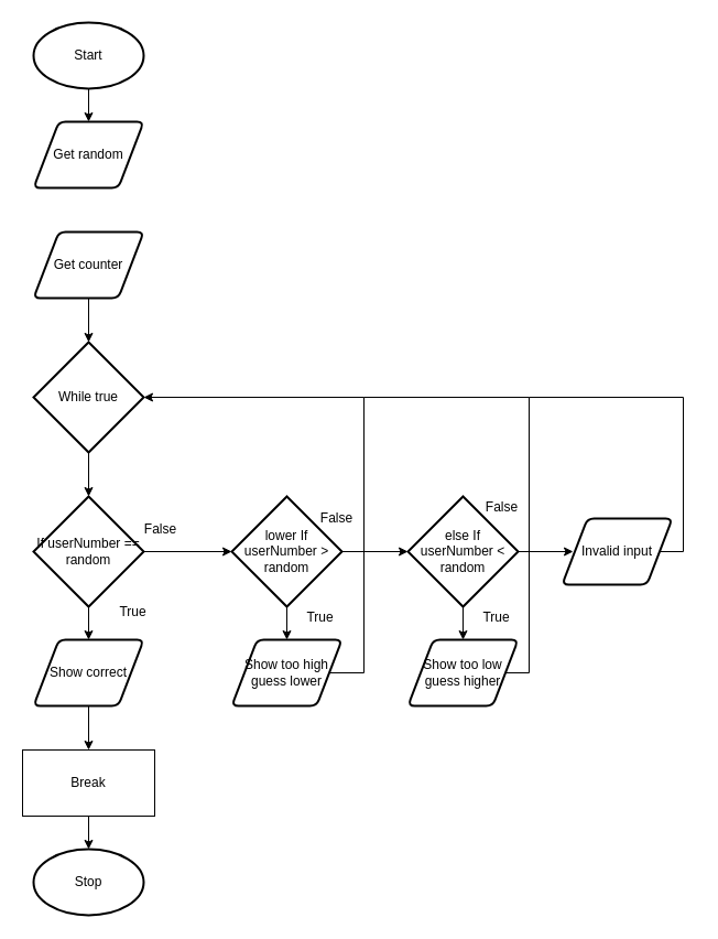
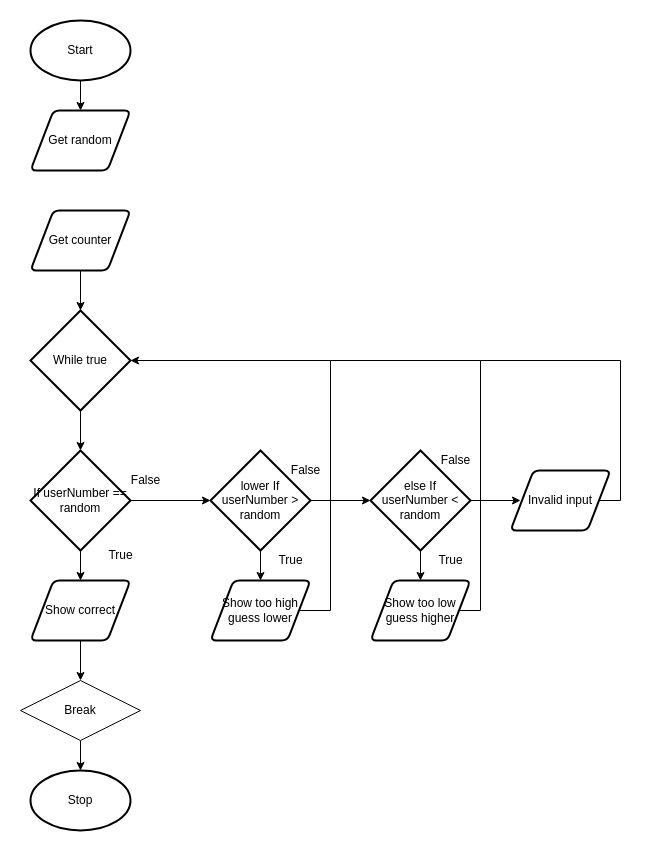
  <mxCell id="0" />
  <mxCell id="1" parent="0" />
  <mxCell id="2" style="edgeStyle=none;html=1;" parent="1" source="3" target="4" edge="1"><mxGeometry relative="1" as="geometry"><mxPoint x="80" y="130" as="targetPoint" /></mxGeometry></mxCell>
  <mxCell id="3" value="Start" style="strokeWidth=2;html=1;shape=mxgraph.flowchart.start_1;whiteSpace=wrap;" parent="1" vertex="1"><mxGeometry x="30" y="20" width="100" height="60" as="geometry" /></mxCell>
  <mxCell id="4" value="Get random" style="shape=parallelogram;html=1;strokeWidth=2;perimeter=parallelogramPerimeter;whiteSpace=wrap;rounded=1;arcSize=12;size=0.23;" parent="1" vertex="1"><mxGeometry x="30" y="110" width="100" height="60" as="geometry" /></mxCell>
  <mxCell id="5" style="edgeStyle=none;html=1;" parent="1" source="6" target="8" edge="1"><mxGeometry relative="1" as="geometry"><mxPoint x="80" y="310" as="targetPoint" /></mxGeometry></mxCell>
  <mxCell id="6" value="Get counter" style="shape=parallelogram;html=1;strokeWidth=2;perimeter=parallelogramPerimeter;whiteSpace=wrap;rounded=1;arcSize=12;size=0.23;" parent="1" vertex="1"><mxGeometry x="30" y="210" width="100" height="60" as="geometry" /></mxCell>
  <mxCell id="7" style="edgeStyle=none;html=1;" parent="1" source="8" edge="1"><mxGeometry relative="1" as="geometry"><mxPoint x="80" y="450" as="targetPoint" /></mxGeometry></mxCell>
  <mxCell id="8" value="While true" style="strokeWidth=2;html=1;shape=mxgraph.flowchart.decision;whiteSpace=wrap;" parent="1" vertex="1"><mxGeometry x="30" y="310" width="100" height="100" as="geometry" /></mxCell>
  <mxCell id="9" style="edgeStyle=none;html=1;" parent="1" source="11" target="13" edge="1"><mxGeometry relative="1" as="geometry"><mxPoint x="80" y="600" as="targetPoint" /></mxGeometry></mxCell>
  <mxCell id="10" style="edgeStyle=none;html=1;" parent="1" source="11" edge="1"><mxGeometry relative="1" as="geometry"><mxPoint x="210" y="500" as="targetPoint" /></mxGeometry></mxCell>
  <mxCell id="11" value="If userNumber == random" style="strokeWidth=2;html=1;shape=mxgraph.flowchart.decision;whiteSpace=wrap;" parent="1" vertex="1"><mxGeometry x="30" y="450" width="100" height="100" as="geometry" /></mxCell>
  <mxCell id="12" style="edgeStyle=none;html=1;" parent="1" source="13" target="15" edge="1"><mxGeometry relative="1" as="geometry"><mxPoint x="80" y="690" as="targetPoint" /></mxGeometry></mxCell>
  <mxCell id="13" value="Show correct" style="shape=parallelogram;html=1;strokeWidth=2;perimeter=parallelogramPerimeter;whiteSpace=wrap;rounded=1;arcSize=12;size=0.23;" parent="1" vertex="1"><mxGeometry x="30" y="580" width="100" height="60" as="geometry" /></mxCell>
  <mxCell id="14" style="edgeStyle=none;html=1;" parent="1" source="15" edge="1"><mxGeometry relative="1" as="geometry"><mxPoint x="80" y="770" as="targetPoint" /></mxGeometry></mxCell>
- <mxCell id="15" value="Break" style="rounded=0;whiteSpace=wrap;html=1;" parent="1" vertex="1"><mxGeometry x="20" y="680" width="120" height="60" as="geometry" /></mxCell>
+ <mxCell id="15" value="Break" style="rhombus;whiteSpace=wrap;html=1;" parent="1" vertex="1"><mxGeometry x="20" y="680" width="120" height="60" as="geometry" /></mxCell>
  <mxCell id="16" value="Stop" style="strokeWidth=2;html=1;shape=mxgraph.flowchart.start_1;whiteSpace=wrap;" parent="1" vertex="1"><mxGeometry x="30" y="770" width="100" height="60" as="geometry" /></mxCell>
  <mxCell id="17" style="edgeStyle=none;html=1;entryX=0.5;entryY=0;entryDx=0;entryDy=0;" parent="1" source="19" target="21" edge="1"><mxGeometry relative="1" as="geometry"><mxPoint x="260" y="590" as="targetPoint" /></mxGeometry></mxCell>
  <mxCell id="18" style="edgeStyle=none;html=1;" parent="1" source="19" edge="1"><mxGeometry relative="1" as="geometry"><mxPoint x="370" y="500" as="targetPoint" /></mxGeometry></mxCell>
  <mxCell id="19" value="lower If userNumber &amp;gt; random" style="strokeWidth=2;html=1;shape=mxgraph.flowchart.decision;whiteSpace=wrap;" parent="1" vertex="1"><mxGeometry x="210" y="450" width="100" height="100" as="geometry" /></mxCell>
  <mxCell id="20" style="edgeStyle=elbowEdgeStyle;html=1;entryX=1;entryY=0.5;entryDx=0;entryDy=0;entryPerimeter=0;rounded=0;" parent="1" source="21" target="8" edge="1"><mxGeometry relative="1" as="geometry"><Array as="points"><mxPoint x="330" y="530" /></Array></mxGeometry></mxCell>
  <mxCell id="21" value="Show too high guess lower" style="shape=parallelogram;html=1;strokeWidth=2;perimeter=parallelogramPerimeter;whiteSpace=wrap;rounded=1;arcSize=12;size=0.23;" parent="1" vertex="1"><mxGeometry x="210" y="580" width="100" height="60" as="geometry" /></mxCell>
  <mxCell id="22" style="edgeStyle=none;html=1;entryX=0.5;entryY=0;entryDx=0;entryDy=0;" parent="1" source="24" target="25" edge="1"><mxGeometry relative="1" as="geometry"><mxPoint x="420" y="590" as="targetPoint" /></mxGeometry></mxCell>
  <mxCell id="23" style="edgeStyle=none;html=1;" parent="1" source="24" edge="1"><mxGeometry relative="1" as="geometry"><mxPoint x="520" y="500" as="targetPoint" /></mxGeometry></mxCell>
  <mxCell id="24" value="else If userNumber &amp;lt; random" style="strokeWidth=2;html=1;shape=mxgraph.flowchart.decision;whiteSpace=wrap;" parent="1" vertex="1"><mxGeometry x="370" y="450" width="100" height="100" as="geometry" /></mxCell>
  <mxCell id="25" value="Show too low guess higher" style="shape=parallelogram;html=1;strokeWidth=2;perimeter=parallelogramPerimeter;whiteSpace=wrap;rounded=1;arcSize=12;size=0.23;" parent="1" vertex="1"><mxGeometry x="370" y="580" width="100" height="60" as="geometry" /></mxCell>
  <mxCell id="26" value="Invalid input" style="shape=parallelogram;html=1;strokeWidth=2;perimeter=parallelogramPerimeter;whiteSpace=wrap;rounded=1;arcSize=12;size=0.23;" parent="1" vertex="1"><mxGeometry x="510" y="470" width="100" height="60" as="geometry" /></mxCell>
  <mxCell id="27" value="" style="endArrow=none;html=1;rounded=0;exitX=1;exitY=0.5;exitDx=0;exitDy=0;edgeStyle=elbowEdgeStyle;" parent="1" source="25" edge="1"><mxGeometry width="50" height="50" relative="1" as="geometry"><mxPoint x="260" y="500" as="sourcePoint" /><mxPoint x="330" y="360" as="targetPoint" /><Array as="points"><mxPoint x="480" y="510" /></Array></mxGeometry></mxCell>
  <mxCell id="28" value="" style="endArrow=none;html=1;rounded=0;exitX=1;exitY=0.5;exitDx=0;exitDy=0;edgeStyle=elbowEdgeStyle;" parent="1" source="26" edge="1"><mxGeometry width="50" height="50" relative="1" as="geometry"><mxPoint x="608.5" y="500" as="sourcePoint" /><mxPoint x="480" y="360" as="targetPoint" /><Array as="points"><mxPoint x="620" y="440" /><mxPoint x="630" y="400" /></Array></mxGeometry></mxCell>
  <mxCell id="29" value="True" style="text;html=1;align=center;verticalAlign=middle;resizable=0;points=[];autosize=1;strokeColor=none;fillColor=none;" vertex="1" parent="1"><mxGeometry x="100" y="545" width="40" height="20" as="geometry" /></mxCell>
  <mxCell id="30" value="False" style="text;html=1;align=center;verticalAlign=middle;resizable=0;points=[];autosize=1;strokeColor=none;fillColor=none;" vertex="1" parent="1"><mxGeometry x="280" y="460" width="50" height="20" as="geometry" /></mxCell>
  <mxCell id="31" value="True" style="text;html=1;align=center;verticalAlign=middle;resizable=0;points=[];autosize=1;strokeColor=none;fillColor=none;" vertex="1" parent="1"><mxGeometry x="270" y="550" width="40" height="20" as="geometry" /></mxCell>
  <mxCell id="32" value="True" style="text;html=1;align=center;verticalAlign=middle;resizable=0;points=[];autosize=1;strokeColor=none;fillColor=none;" vertex="1" parent="1"><mxGeometry x="430" y="550" width="40" height="20" as="geometry" /></mxCell>
  <mxCell id="33" value="False" style="text;html=1;align=center;verticalAlign=middle;resizable=0;points=[];autosize=1;strokeColor=none;fillColor=none;" vertex="1" parent="1"><mxGeometry x="430" y="450" width="50" height="20" as="geometry" /></mxCell>
  <mxCell id="34" value="False" style="text;html=1;align=center;verticalAlign=middle;resizable=0;points=[];autosize=1;strokeColor=none;fillColor=none;" vertex="1" parent="1"><mxGeometry x="120" y="470" width="50" height="20" as="geometry" /></mxCell>
